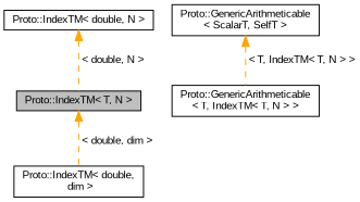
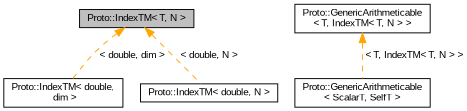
  digraph {
    fontname="Liberation Sans"
    node [color=black fillcolor=white fontname="Liberation Sans" fontsize=10 shape=record style=filled]
    edge [color=orange dir=back fontname="Liberation Sans" fontsize=10 labelfontname=Helvetica labelfontsize=10 style=dashed]
    n1 [fillcolor=grey75 fontcolor=black height=0.2 label="Proto::IndexTM\< T, N \>" width=0.4]
    n2 [height=0.2 label="Proto::IndexTM\< double,\l dim \>" width=0.4]
    n3 [height=0.2 label="Proto::IndexTM\< double, N \>" width=0.4]
    n4 [height=0.2 label="Proto::GenericArithmeticable\l\< T, IndexTM\< T, N \> \>" width=0.4]
    n5 [height=0.2 label="Proto::GenericArithmeticable\l\< ScalarT, SelfT \>" width=0.4]
    n1 -> n2 [label=" \< double, dim \>"]
-   n3 -> n1 [label=" \< double, N \>"]
-   n5 -> n4 [label=" \< T, IndexTM\< T, N \> \>"]
+   n1 -> n3 [label=" \< double, N \>"]
+   n4 -> n5 [label=" \< T, IndexTM\< T, N \> \>"]
  }
